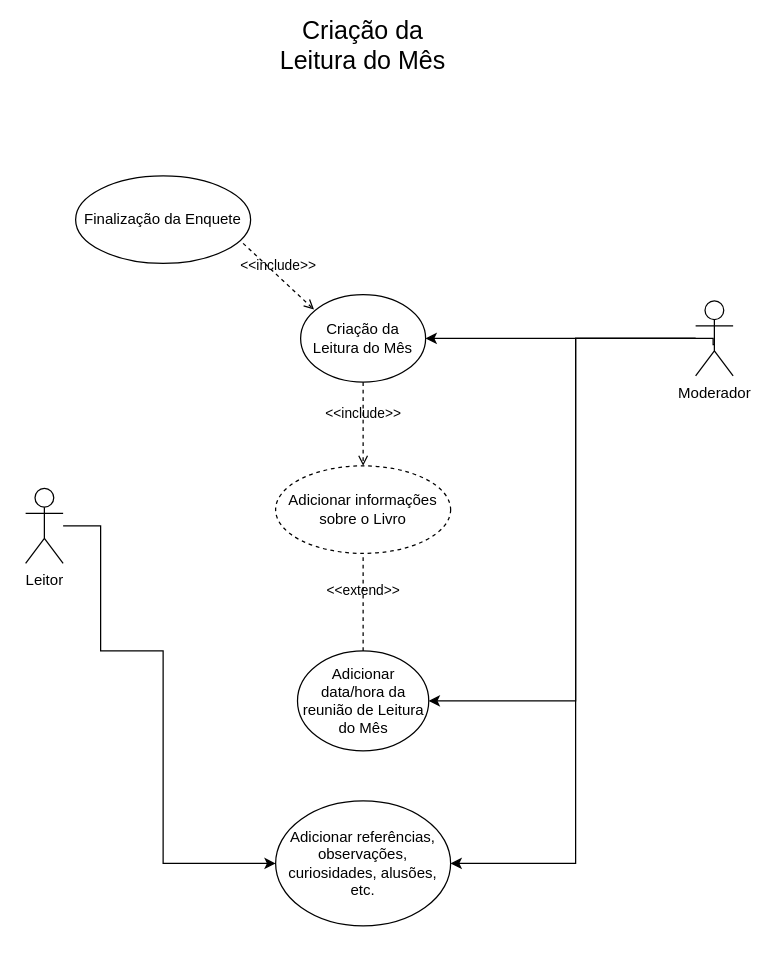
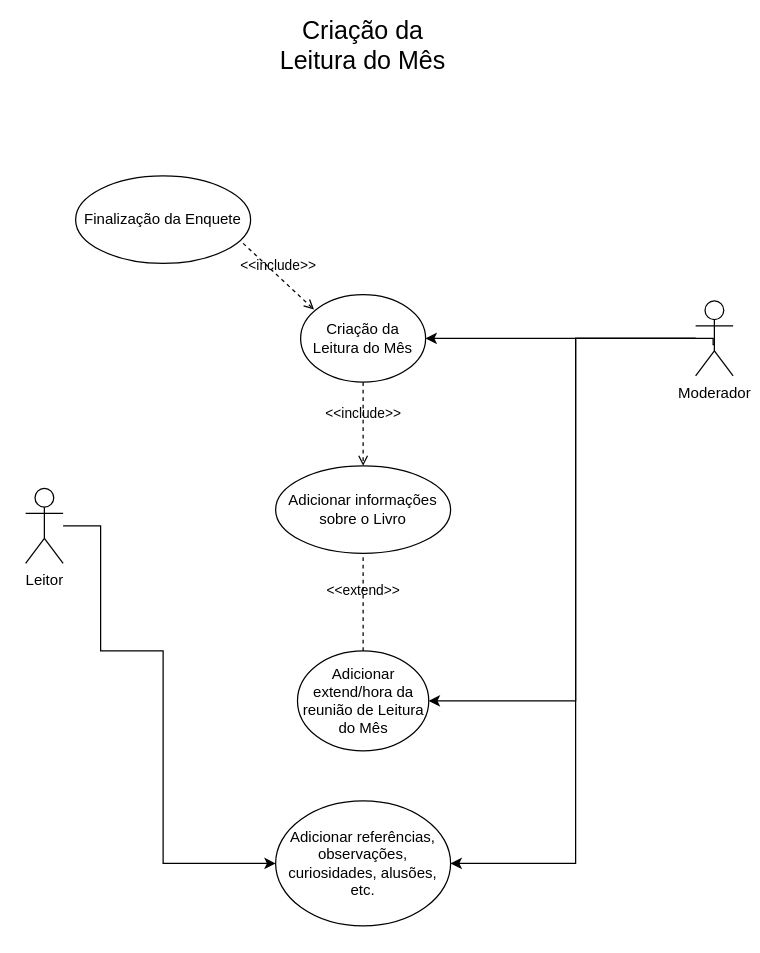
  <mxCell id="0" />
  <mxCell id="1" parent="0" />
  <mxCell id="2" style="edgeStyle=orthogonalEdgeStyle;rounded=0;orthogonalLoop=1;jettySize=auto;html=1;exitX=0.5;exitY=0.5;exitDx=0;exitDy=0;exitPerimeter=0;entryX=1;entryY=0.5;entryDx=0;entryDy=0;" parent="1" target="9" edge="1"><mxGeometry relative="1" as="geometry"><Array as="points"><mxPoint x="570" y="275" /><mxPoint x="570" y="270" /></Array><mxPoint x="571" y="275" as="sourcePoint" /></mxGeometry></mxCell>
  <mxCell id="3" style="edgeStyle=orthogonalEdgeStyle;rounded=0;orthogonalLoop=1;jettySize=auto;html=1;entryX=1;entryY=0.5;entryDx=0;entryDy=0;" parent="1" target="14" edge="1"><mxGeometry relative="1" as="geometry"><mxPoint x="556" y="270" as="sourcePoint" /><Array as="points"><mxPoint x="556" y="270" /><mxPoint x="460" y="270" /><mxPoint x="460" y="560" /></Array></mxGeometry></mxCell>
  <mxCell id="4" style="edgeStyle=orthogonalEdgeStyle;rounded=0;orthogonalLoop=1;jettySize=auto;html=1;entryX=1;entryY=0.5;entryDx=0;entryDy=0;" parent="1" source="5" target="16" edge="1"><mxGeometry relative="1" as="geometry"><Array as="points"><mxPoint x="460" y="270" /><mxPoint x="460" y="690" /><mxPoint x="360" y="690" /></Array></mxGeometry></mxCell>
  <mxCell id="5" value="Moderador" style="shape=umlActor;verticalLabelPosition=bottom;verticalAlign=top;html=1;" parent="1" vertex="1"><mxGeometry x="556" y="240" width="30" height="60" as="geometry" /></mxCell>
  <mxCell id="6" value="&lt;font style=&quot;font-size: 20px;&quot;&gt;Criação da Leitura do Mês&lt;/font&gt;" style="text;html=1;strokeColor=none;fillColor=none;align=center;verticalAlign=middle;whiteSpace=wrap;rounded=0;" parent="1" vertex="1"><mxGeometry x="220" y="20" width="140" height="30" as="geometry" /></mxCell>
  <mxCell id="7" style="edgeStyle=orthogonalEdgeStyle;rounded=0;orthogonalLoop=1;jettySize=auto;html=1;entryX=0;entryY=0.5;entryDx=0;entryDy=0;" parent="1" source="8" target="16" edge="1"><mxGeometry relative="1" as="geometry"><Array as="points"><mxPoint x="80" y="420" /><mxPoint x="80" y="520" /><mxPoint x="130" y="520" /><mxPoint x="130" y="690" /></Array></mxGeometry></mxCell>
  <mxCell id="8" value="Leitor" style="shape=umlActor;verticalLabelPosition=bottom;verticalAlign=top;html=1;" parent="1" vertex="1"><mxGeometry x="20" y="390" width="30" height="60" as="geometry" /></mxCell>
  <mxCell id="9" value="Criação da Leitura do Mês" style="ellipse;whiteSpace=wrap;html=1;" parent="1" vertex="1"><mxGeometry x="240" y="235" width="100" height="70" as="geometry" /></mxCell>
- <mxCell id="10" value="Adicionar informações sobre o Livro" style="ellipse;whiteSpace=wrap;html=1;dashed=1;" parent="1" vertex="1"><mxGeometry x="220" y="372" width="140" height="70" as="geometry" /></mxCell>
+ <mxCell id="10" value="Adicionar informações sobre o Livro" style="ellipse;whiteSpace=wrap;html=1;" parent="1" vertex="1"><mxGeometry x="220" y="372" width="140" height="70" as="geometry" /></mxCell>
  <mxCell id="11" value="&amp;lt;&amp;lt;include&amp;gt;&amp;gt;" style="html=1;verticalAlign=bottom;labelBackgroundColor=none;endArrow=open;endFill=0;dashed=1;rounded=0;exitX=0.5;exitY=1;exitDx=0;exitDy=0;entryX=0.5;entryY=0;entryDx=0;entryDy=0;" parent="1" source="9" target="10" edge="1"><mxGeometry width="160" relative="1" as="geometry"><mxPoint x="260" y="320" as="sourcePoint" /><mxPoint x="420" y="320" as="targetPoint" /></mxGeometry></mxCell>
  <mxCell id="12" value="Finalização da Enquete" style="ellipse;whiteSpace=wrap;html=1;" parent="1" vertex="1"><mxGeometry x="60" y="140" width="140" height="70" as="geometry" /></mxCell>
  <mxCell id="13" value="&amp;lt;&amp;lt;include&amp;gt;&amp;gt;" style="html=1;verticalAlign=bottom;labelBackgroundColor=none;endArrow=open;endFill=0;dashed=1;rounded=0;exitX=0.957;exitY=0.771;exitDx=0;exitDy=0;entryX=0.107;entryY=0.171;entryDx=0;entryDy=0;exitPerimeter=0;entryPerimeter=0;" parent="1" source="12" target="9" edge="1"><mxGeometry width="160" relative="1" as="geometry"><mxPoint x="270" y="310" as="sourcePoint" /><mxPoint x="270" y="450" as="targetPoint" /></mxGeometry></mxCell>
- <mxCell id="14" value="Adicionar data/hora da reunião de Leitura do Mês" style="ellipse;whiteSpace=wrap;html=1;" parent="1" vertex="1"><mxGeometry x="237.5" y="520" width="105" height="80" as="geometry" /></mxCell>
+ <mxCell id="14" value="Adicionar extend/hora da reunião de Leitura do Mês" style="ellipse;whiteSpace=wrap;html=1;" parent="1" vertex="1"><mxGeometry x="237.5" y="520" width="105" height="80" as="geometry" /></mxCell>
  <mxCell id="15" value="&amp;lt;&amp;lt;extend&amp;gt;&amp;gt;" style="html=1;verticalAlign=bottom;labelBackgroundColor=none;endArrow=none;endFill=0;dashed=1;rounded=0;exitX=0.5;exitY=0;exitDx=0;exitDy=0;entryX=0.5;entryY=1;entryDx=0;entryDy=0;" parent="1" source="14" target="10" edge="1"><mxGeometry width="160" relative="1" as="geometry"><mxPoint x="290" y="390" as="sourcePoint" /><mxPoint x="450" y="390" as="targetPoint" /></mxGeometry></mxCell>
  <mxCell id="16" value="Adicionar referências, observações, curiosidades, alusões, etc." style="ellipse;whiteSpace=wrap;html=1;" parent="1" vertex="1"><mxGeometry x="220" y="640" width="140" height="100" as="geometry" /></mxCell>
